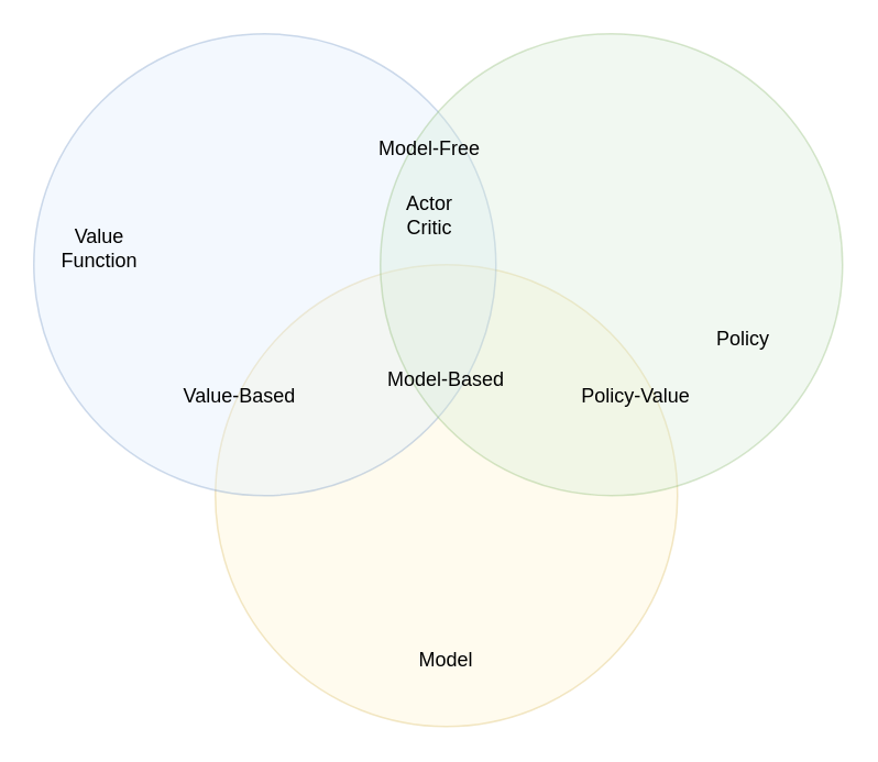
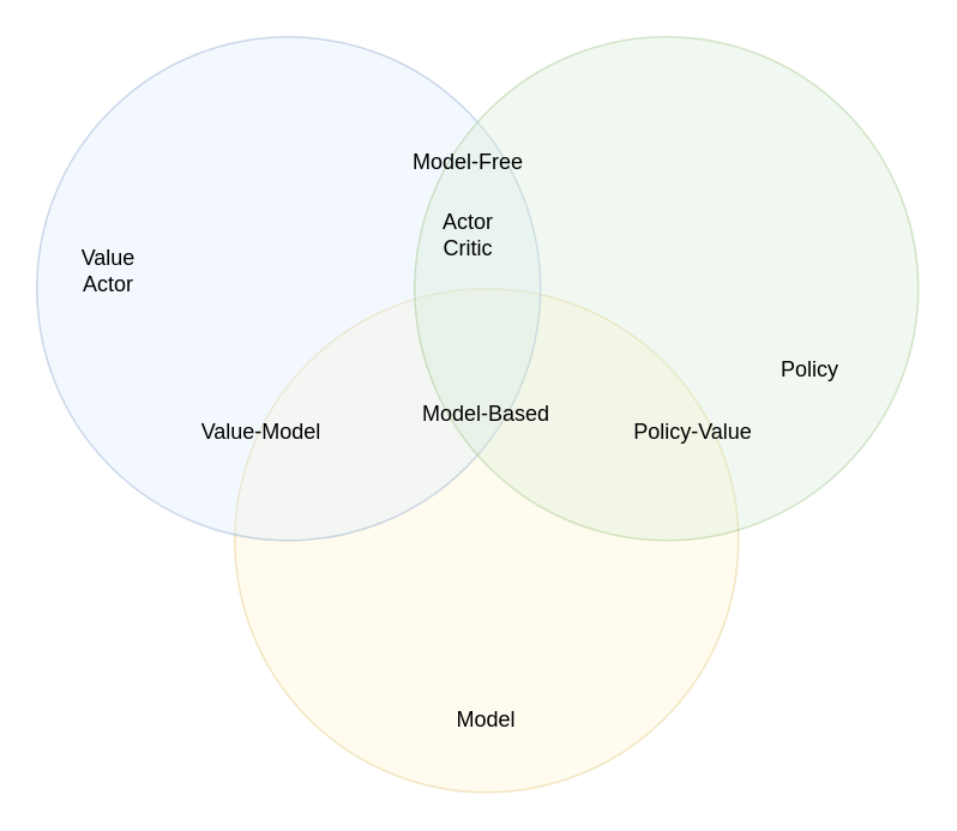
  <mxCell id="0" />
  <mxCell id="1" parent="0" />
  <mxCell id="2" value="" style="ellipse;whiteSpace=wrap;html=1;aspect=fixed;fillColor=#fff2cc;strokeColor=#d6b656;opacity=33;" vertex="1" parent="1"><mxGeometry x="130" y="160" width="280" height="280" as="geometry" /></mxCell>
  <mxCell id="3" value="" style="ellipse;whiteSpace=wrap;html=1;aspect=fixed;fillColor=#dae8fc;strokeColor=#6c8ebf;opacity=33;" vertex="1" parent="1"><mxGeometry x="20" y="20" width="280" height="280" as="geometry" /></mxCell>
  <mxCell id="4" value="" style="ellipse;whiteSpace=wrap;html=1;aspect=fixed;fillColor=#d5e8d4;shadow=0;sketch=0;strokeColor=#82b366;opacity=33;" vertex="1" parent="1"><mxGeometry x="230" y="20" width="280" height="280" as="geometry" /></mxCell>
- <mxCell id="5" value="Value Function" style="text;html=1;strokeColor=none;fillColor=none;align=center;verticalAlign=middle;whiteSpace=wrap;rounded=0;" vertex="1" parent="1"><mxGeometry x="40" y="140" width="40" height="20" as="geometry" /></mxCell>
+ <mxCell id="5" value="Value Actor" style="text;html=1;strokeColor=none;fillColor=none;align=center;verticalAlign=middle;whiteSpace=wrap;rounded=0;" vertex="1" parent="1"><mxGeometry x="40" y="140" width="40" height="20" as="geometry" /></mxCell>
  <mxCell id="6" value="Policy" style="text;html=1;strokeColor=none;fillColor=none;align=center;verticalAlign=middle;whiteSpace=wrap;rounded=0;" vertex="1" parent="1"><mxGeometry x="430" y="195" width="40" height="20" as="geometry" /></mxCell>
  <mxCell id="7" value="Model " style="text;html=1;strokeColor=none;fillColor=none;align=center;verticalAlign=middle;whiteSpace=wrap;rounded=0;" vertex="1" parent="1"><mxGeometry x="250" y="390" width="40" height="20" as="geometry" /></mxCell>
- <mxCell id="8" value="Value-Based" style="text;html=1;strokeColor=none;fillColor=none;align=center;verticalAlign=middle;whiteSpace=wrap;rounded=0;" vertex="1" parent="1"><mxGeometry x="100" y="230" width="90" height="20" as="geometry" /></mxCell>
+ <mxCell id="8" value="Value-Model" style="text;html=1;strokeColor=none;fillColor=none;align=center;verticalAlign=middle;whiteSpace=wrap;rounded=0;" vertex="1" parent="1"><mxGeometry x="100" y="230" width="90" height="20" as="geometry" /></mxCell>
  <mxCell id="9" value="Model-Based" style="text;html=1;strokeColor=none;fillColor=none;align=center;verticalAlign=middle;whiteSpace=wrap;rounded=0;" vertex="1" parent="1"><mxGeometry x="225" y="220" width="90" height="20" as="geometry" /></mxCell>
  <mxCell id="10" value="Model-Free" style="text;html=1;strokeColor=none;fillColor=none;align=center;verticalAlign=middle;whiteSpace=wrap;rounded=0;" vertex="1" parent="1"><mxGeometry x="215" y="80" width="90" height="20" as="geometry" /></mxCell>
  <mxCell id="11" value="&lt;div&gt;Actor&lt;/div&gt;&lt;div&gt;Critic&lt;/div&gt;" style="text;html=1;strokeColor=none;fillColor=none;align=center;verticalAlign=middle;whiteSpace=wrap;rounded=0;" vertex="1" parent="1"><mxGeometry x="215" y="120" width="90" height="20" as="geometry" /></mxCell>
  <mxCell id="12" value="Policy-Value" style="text;html=1;strokeColor=none;fillColor=none;align=center;verticalAlign=middle;whiteSpace=wrap;rounded=0;" vertex="1" parent="1"><mxGeometry x="340" y="230" width="90" height="20" as="geometry" /></mxCell>
